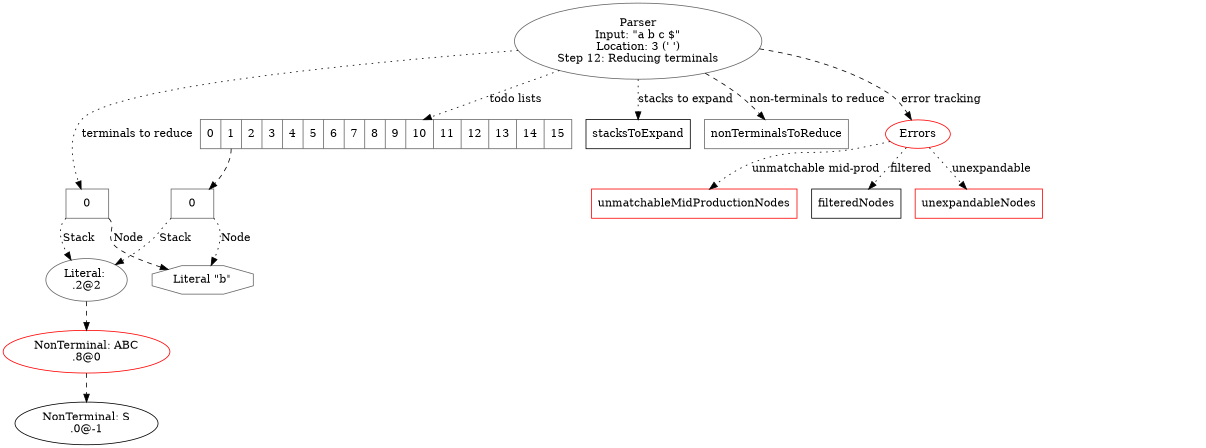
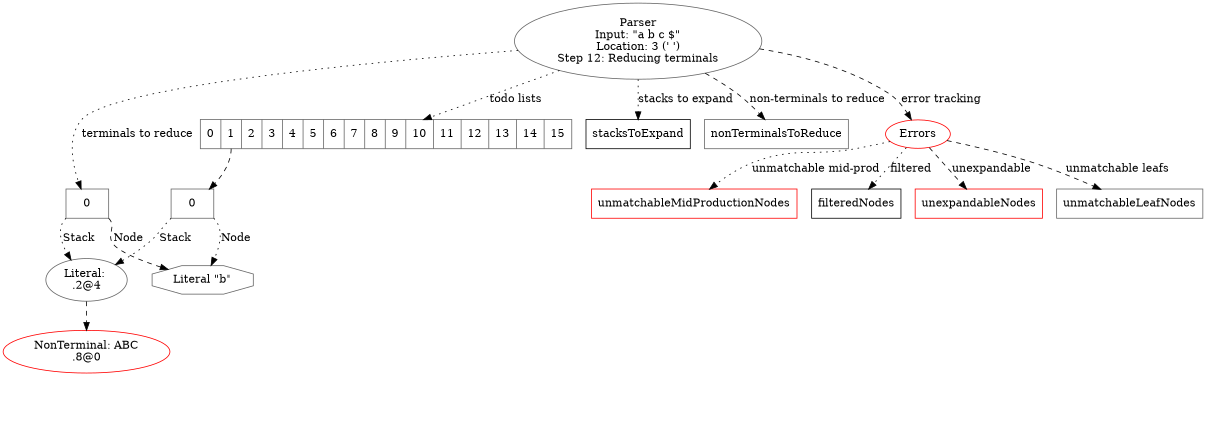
  digraph {
    node [color=gray40 shape=record]
    edge [style=dotted]
    n1 [label="Parser\nInput: \"a b c $\"\nLocation: 3 (' ')\nStep 12: Reducing terminals" shape=""]
    n2 [label="<0> 0 | <1> 1 | <2> 2 | <3> 3 | <4> 4 | <5> 5 | <6> 6 | <7> 7 | <8> 8 | <9> 9 | <10> 10 | <11> 11 | <12> 12 | <13> 13 | <14> 14 | <15> 15"]
    stacksToExpand [color=black]
    n4 [label="<0> 0"]
    nonTerminalsToReduce
    n6 [color=red label=Errors shape=""]
    n7 [label="<0> 0"]
-   n8 [label="Literal: \n.2@2" shape=""]
+   n8 [label="Literal: \n.2@4" shape=""]
    n9 [label="Literal \"b\"" shape=octagon]
    unexpandableNodes [color=red]
+   unmatchableLeafNodes
    unmatchableMidProductionNodes [color=red]
    filteredNodes [color=black]
    n14 [color=red label="NonTerminal: ABC\n.8@0" shape=""]
-   n15 [color=black label="NonTerminal: S\n.0@-1" shape=""]
    n1 -> n2 [label="todo lists"]
    n1 -> stacksToExpand [label="stacks to expand"]
    n1 -> n4 [label="terminals to reduce"]
    n1 -> nonTerminalsToReduce [label="non-terminals to reduce" style=dashed]
    n1 -> n6 [label="error tracking" style=dashed]
    n2 -> n7 [style=dashed tailport=1]
    n4 -> n8 [label=Stack tailport="0:sw"]
    n4 -> n9 [label="Node" style=dashed tailport="0:se"]
-   n6 -> unexpandableNodes [label=unexpandable]
+   n6 -> unexpandableNodes [label=unexpandable style=dashed]
+   n6 -> unmatchableLeafNodes [label="unmatchable leafs" style=dashed]
    n6 -> unmatchableMidProductionNodes [label="unmatchable mid-prod"]
    n6 -> filteredNodes [label=filtered]
    n7 -> n8 [label=Stack tailport="0:sw"]
    n7 -> n9 [label="Node" tailport="0:se"]
    n8 -> n14 [style=dashed]
-   n14 -> n15 [style=dashed]
  }
